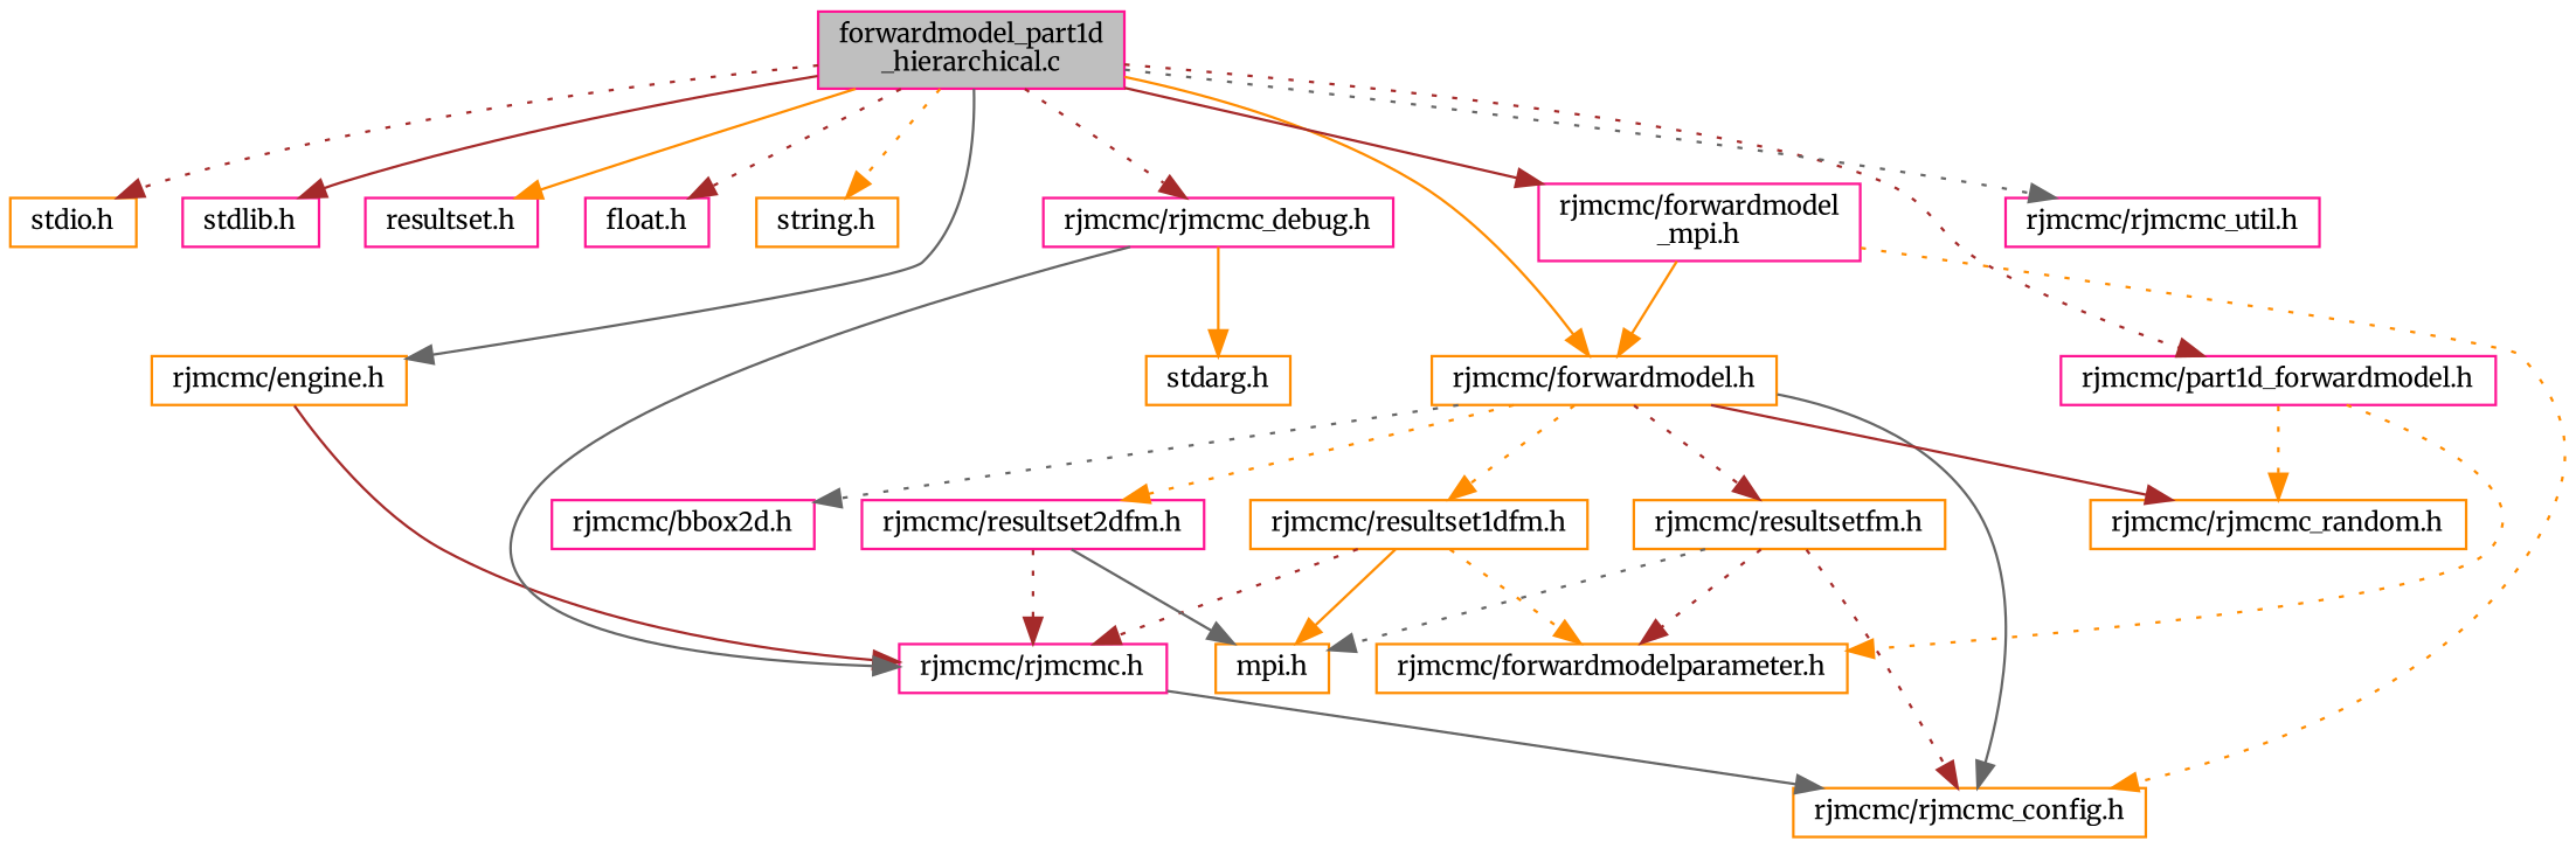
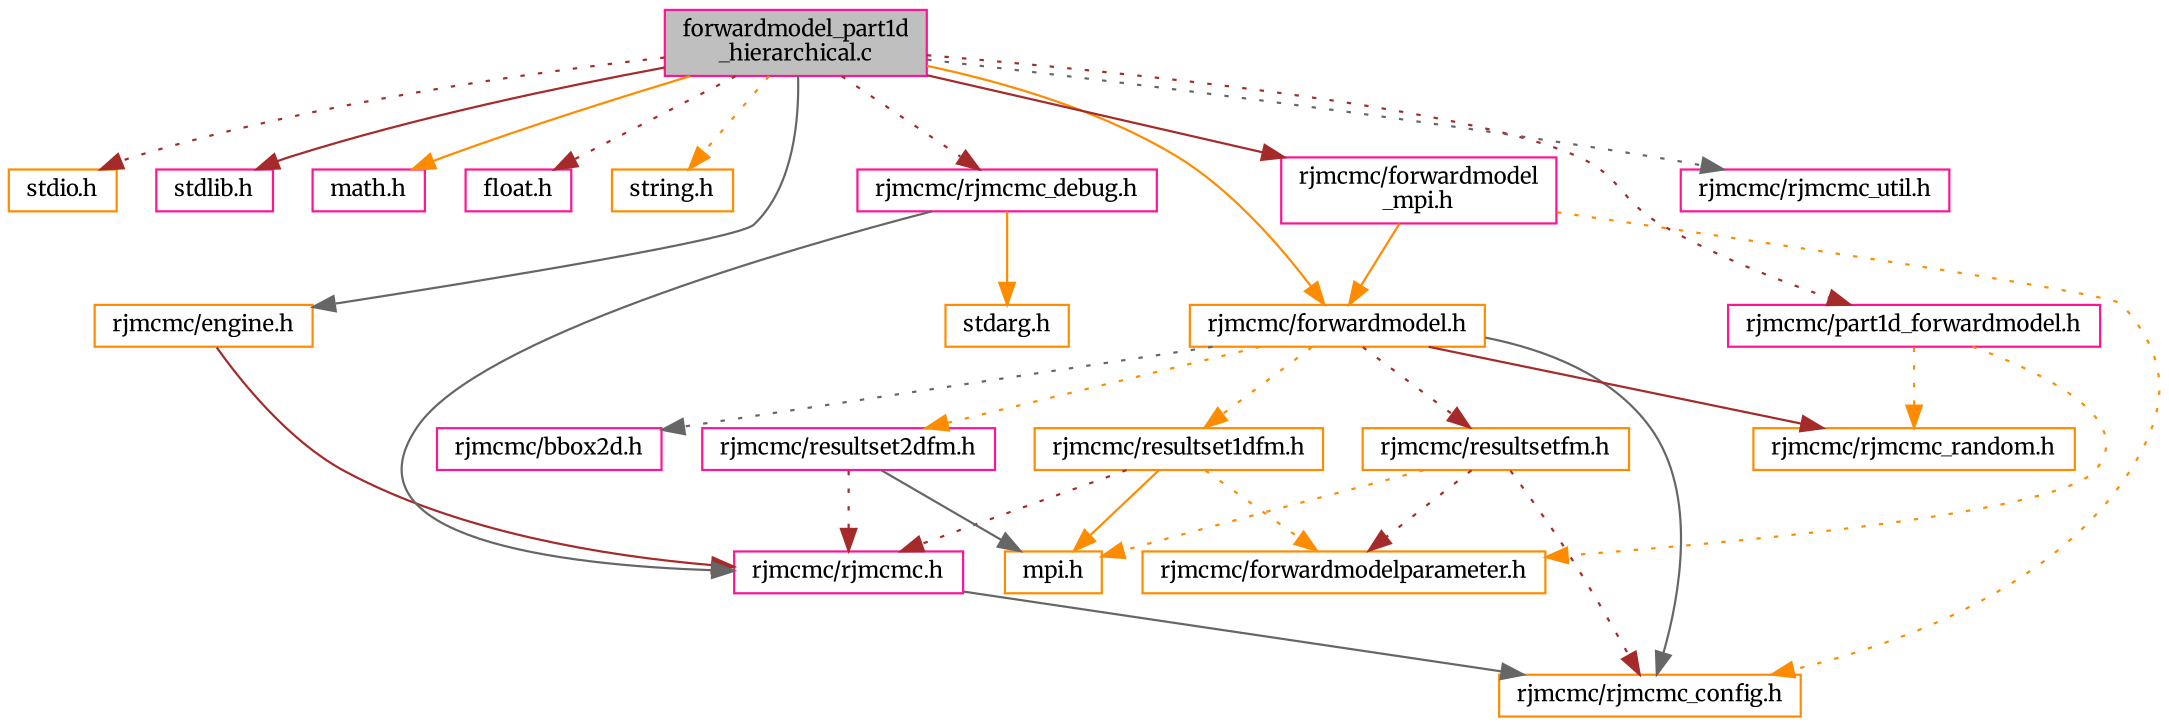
  digraph {
    fontname=Merriweather
    node [color=deeppink fillcolor=white fontname=Merriweather fontsize=10 shape=record style=filled]
    edge [color=brown fontname=Merriweather fontsize=10 labelfontname="FreeSans.ttf" labelfontsize=10 style=dotted]
    n1 [fillcolor=grey75 fontcolor=black height=0.2 label="forwardmodel_part1d\l_hierarchical.c" width=0.4]
    n2 [color=darkorange height=0.2 label="stdio.h" width=0.4]
    n3 [height=0.2 label="stdlib.h" width=0.4]
-   n4 [height=0.2 label="resultset.h" width=0.4]
+   n4 [height=0.2 label="math.h" width=0.4]
    n5 [height=0.2 label="float.h" width=0.4]
    n6 [color=darkorange height=0.2 label="string.h" width=0.4]
    n7 [color=darkorange height=0.2 label="rjmcmc/forwardmodel.h" width=0.4]
    n8 [color=darkorange height=0.2 label="rjmcmc/engine.h" width=0.4]
    n9 [height=0.2 label="rjmcmc/forwardmodel\l_mpi.h" width=0.4]
    n10 [height=0.2 label="rjmcmc/part1d_forwardmodel.h" width=0.4]
    n11 [height=0.2 label="rjmcmc/rjmcmc_util.h" width=0.4]
    n12 [height=0.2 label="rjmcmc/rjmcmc_debug.h" width=0.4]
    n13 [color=darkorange height=0.2 label="rjmcmc/rjmcmc_config.h" width=0.4]
    n14 [color=darkorange height=0.2 label="rjmcmc/resultsetfm.h" width=0.4]
    n15 [color=darkorange height=0.2 label="rjmcmc/resultset1dfm.h" width=0.4]
    n16 [height=0.2 label="rjmcmc/resultset2dfm.h" width=0.4]
    n17 [height=0.2 label="rjmcmc/bbox2d.h" width=0.4]
    n18 [color=darkorange height=0.2 label="rjmcmc/rjmcmc_random.h" width=0.4]
    n19 [height=0.2 label="rjmcmc/rjmcmc.h" width=0.4]
    n20 [color=darkorange height=0.2 label="rjmcmc/forwardmodelparameter.h" width=0.4]
    n21 [color=darkorange height=0.2 label="stdarg.h" width=0.4]
    n22 [color=darkorange height=0.2 label="mpi.h" width=0.4]
    n1 -> n2
    n1 -> n3 [style=solid]
    n1 -> n4 [color=darkorange style=solid]
    n1 -> n5
    n1 -> n6 [color=darkorange]
    n1 -> n7 [color=darkorange style=solid]
    n1 -> n8 [color=gray40 style=solid]
    n1 -> n9 [style=solid]
    n1 -> n10
    n1 -> n11 [color=gray40]
    n1 -> n12
    n7 -> n13 [color=gray40 style=solid]
    n7 -> n14
    n7 -> n15 [color=darkorange]
    n7 -> n16 [color=darkorange]
    n7 -> n17 [color=gray40]
    n7 -> n18 [style=solid]
    n8 -> n19 [style=solid]
    n9 -> n7 [color=darkorange style=solid]
    n9 -> n13 [color=darkorange]
    n10 -> n18 [color=darkorange]
    n10 -> n20 [color=darkorange]
    n12 -> n19 [color=gray40 style=solid]
    n12 -> n21 [color=darkorange style=solid]
    n14 -> n13
    n14 -> n20
-   n14 -> n22 [color=gray40]
+   n14 -> n22 [color=darkorange]
    n15 -> n19
    n15 -> n20 [color=darkorange]
    n15 -> n22 [color=darkorange style=solid]
    n16 -> n19
    n16 -> n22 [color=gray40 style=solid]
    n19 -> n13 [color=gray40 style=solid]
  }
